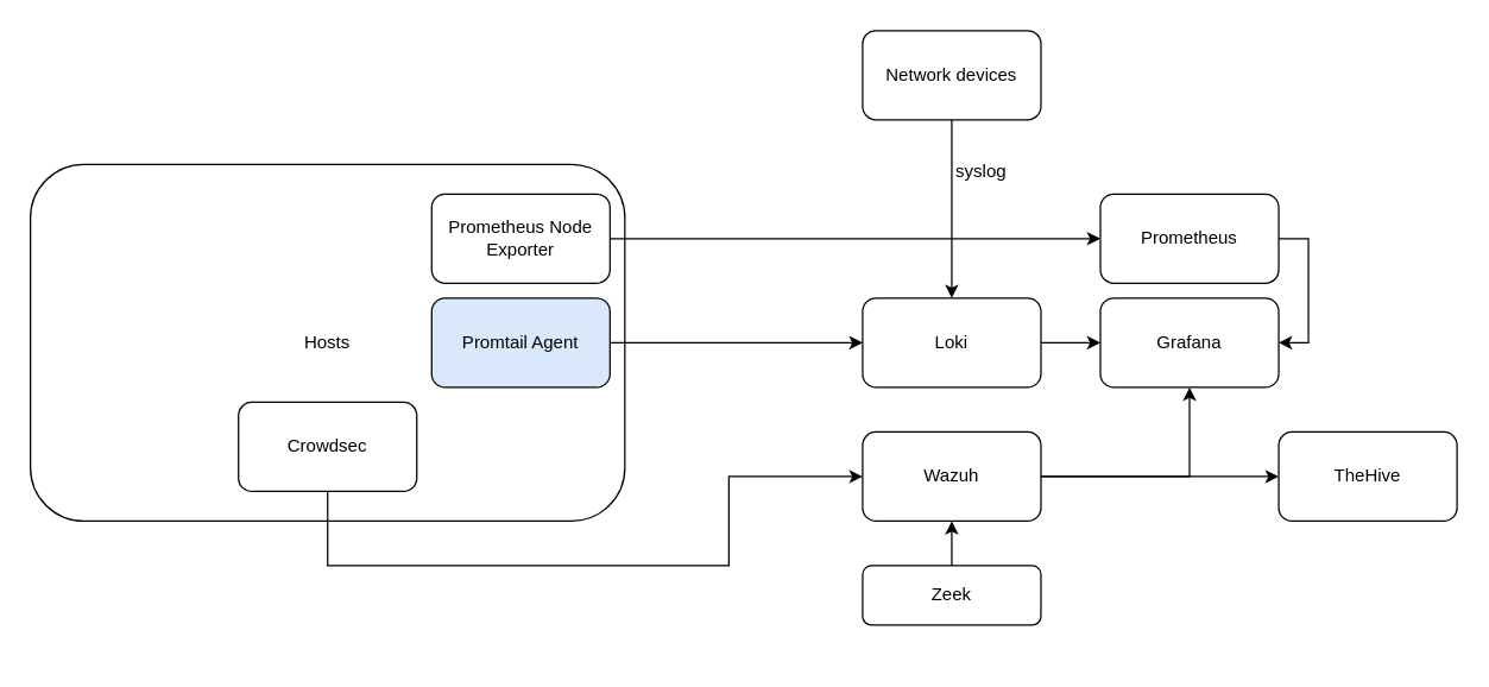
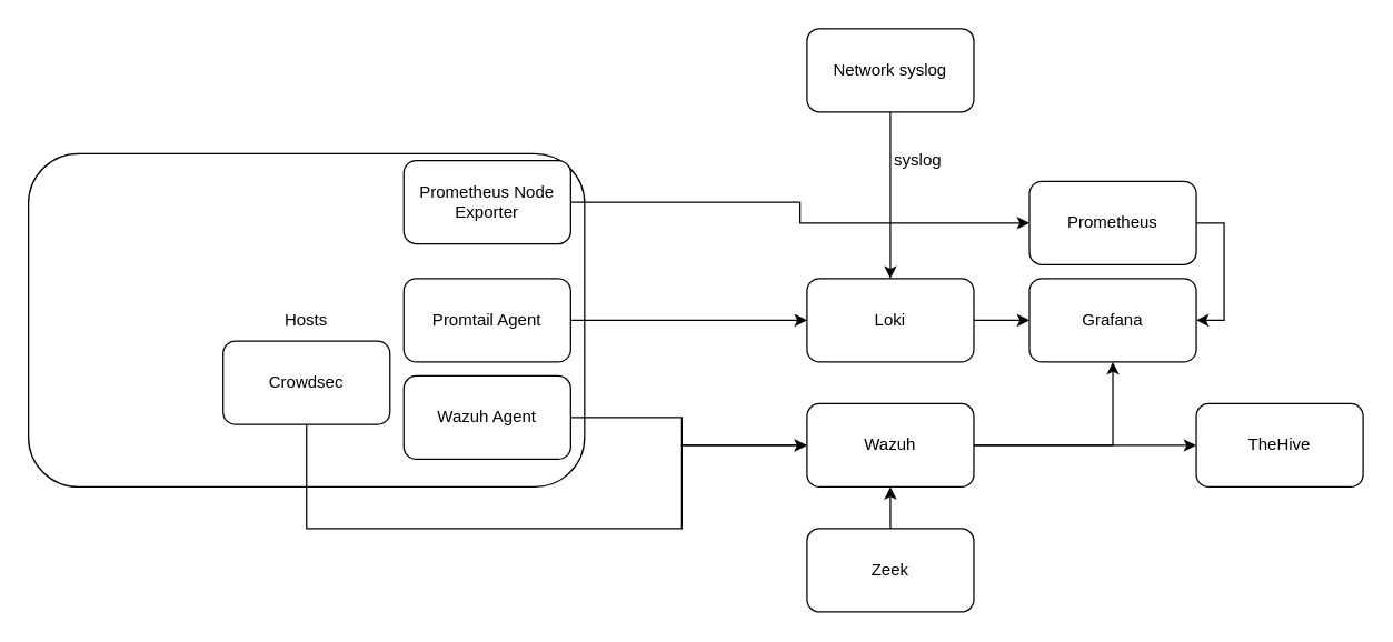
  <mxCell id="0" />
  <mxCell id="1" parent="0" />
  <mxCell id="2" value="&lt;div&gt;Hosts&lt;/div&gt;" style="rounded=1;whiteSpace=wrap;html=1;" vertex="1" parent="1"><mxGeometry x="20" y="110" width="400" height="240" as="geometry" /></mxCell>
  <mxCell id="3" style="edgeStyle=orthogonalEdgeStyle;rounded=0;orthogonalLoop=1;jettySize=auto;html=1;entryX=0;entryY=0.5;entryDx=0;entryDy=0;" edge="1" parent="1" source="4" target="16"><mxGeometry relative="1" as="geometry"><Array as="points"><mxPoint x="220" y="380" /><mxPoint x="490" y="380" /><mxPoint x="490" y="320" /></Array></mxGeometry></mxCell>
- <mxCell id="4" value="Crowdsec" style="rounded=1;whiteSpace=wrap;html=1;" vertex="1" parent="1"><mxGeometry x="160" y="270" width="120" height="60" as="geometry" /></mxCell>
+ <mxCell id="4" value="Crowdsec" style="rounded=1;whiteSpace=wrap;html=1;" vertex="1" parent="1"><mxGeometry x="160" y="245" width="120" height="60" as="geometry" /></mxCell>
+ <mxCell id="5" style="edgeStyle=orthogonalEdgeStyle;rounded=0;orthogonalLoop=1;jettySize=auto;html=1;entryX=0;entryY=0.5;entryDx=0;entryDy=0;" edge="1" parent="1" source="6" target="16"><mxGeometry relative="1" as="geometry"><Array as="points"><mxPoint x="490" y="300" /><mxPoint x="490" y="320" /></Array></mxGeometry></mxCell>
+ <mxCell id="6" value="Wazuh Agent" style="rounded=1;whiteSpace=wrap;html=1;" vertex="1" parent="1"><mxGeometry x="290" y="270" width="120" height="60" as="geometry" /></mxCell>
  <mxCell id="7" style="edgeStyle=orthogonalEdgeStyle;rounded=0;orthogonalLoop=1;jettySize=auto;html=1;entryX=0;entryY=0.5;entryDx=0;entryDy=0;" edge="1" parent="1" source="8" target="12"><mxGeometry relative="1" as="geometry" /></mxCell>
- <mxCell id="8" value="Promtail Agent" style="rounded=1;whiteSpace=wrap;html=1;fillColor=#dae8fc;" vertex="1" parent="1"><mxGeometry x="290" y="200" width="120" height="60" as="geometry" /></mxCell>
+ <mxCell id="8" value="Promtail Agent" style="rounded=1;whiteSpace=wrap;html=1;" vertex="1" parent="1"><mxGeometry x="290" y="200" width="120" height="60" as="geometry" /></mxCell>
  <mxCell id="9" style="edgeStyle=orthogonalEdgeStyle;rounded=0;orthogonalLoop=1;jettySize=auto;html=1;entryX=0;entryY=0.5;entryDx=0;entryDy=0;" edge="1" parent="1" source="10" target="21"><mxGeometry relative="1" as="geometry" /></mxCell>
- <mxCell id="10" value="Prometheus Node Exporter" style="rounded=1;whiteSpace=wrap;html=1;" vertex="1" parent="1"><mxGeometry x="290" y="130" width="120" height="60" as="geometry" /></mxCell>
+ <mxCell id="10" value="Prometheus Node Exporter" style="rounded=1;whiteSpace=wrap;html=1;" vertex="1" parent="1"><mxGeometry x="290" y="115" width="120" height="60" as="geometry" /></mxCell>
  <mxCell id="11" style="edgeStyle=orthogonalEdgeStyle;rounded=0;orthogonalLoop=1;jettySize=auto;html=1;entryX=0;entryY=0.5;entryDx=0;entryDy=0;" edge="1" parent="1" source="12" target="13"><mxGeometry relative="1" as="geometry" /></mxCell>
  <mxCell id="12" value="Loki" style="rounded=1;whiteSpace=wrap;html=1;" vertex="1" parent="1"><mxGeometry x="580" y="200" width="120" height="60" as="geometry" /></mxCell>
  <mxCell id="13" value="Grafana" style="rounded=1;whiteSpace=wrap;html=1;" vertex="1" parent="1"><mxGeometry x="740" y="200" width="120" height="60" as="geometry" /></mxCell>
  <mxCell id="14" style="edgeStyle=orthogonalEdgeStyle;rounded=0;orthogonalLoop=1;jettySize=auto;html=1;entryX=0.5;entryY=1;entryDx=0;entryDy=0;" edge="1" parent="1" source="16" target="13"><mxGeometry relative="1" as="geometry" /></mxCell>
  <mxCell id="15" style="edgeStyle=orthogonalEdgeStyle;rounded=0;orthogonalLoop=1;jettySize=auto;html=1;entryX=0;entryY=0.5;entryDx=0;entryDy=0;" edge="1" parent="1" source="16" target="19"><mxGeometry relative="1" as="geometry" /></mxCell>
  <mxCell id="16" value="Wazuh" style="rounded=1;whiteSpace=wrap;html=1;" vertex="1" parent="1"><mxGeometry x="580" y="290" width="120" height="60" as="geometry" /></mxCell>
  <mxCell id="17" style="edgeStyle=orthogonalEdgeStyle;rounded=0;orthogonalLoop=1;jettySize=auto;html=1;" edge="1" parent="1" source="18" target="16"><mxGeometry relative="1" as="geometry" /></mxCell>
- <mxCell id="18" value="Zeek" style="rounded=1;whiteSpace=wrap;html=1;" vertex="1" parent="1"><mxGeometry x="580" y="380" width="120" height="40" as="geometry" /></mxCell>
+ <mxCell id="18" value="Zeek" style="rounded=1;whiteSpace=wrap;html=1;" vertex="1" parent="1"><mxGeometry x="580" y="380" width="120" height="60" as="geometry" /></mxCell>
  <mxCell id="19" value="TheHive" style="rounded=1;whiteSpace=wrap;html=1;" vertex="1" parent="1"><mxGeometry x="860" y="290" width="120" height="60" as="geometry" /></mxCell>
  <mxCell id="20" style="edgeStyle=orthogonalEdgeStyle;rounded=0;orthogonalLoop=1;jettySize=auto;html=1;entryX=1;entryY=0.5;entryDx=0;entryDy=0;exitX=1;exitY=0.5;exitDx=0;exitDy=0;" edge="1" parent="1" source="21" target="13"><mxGeometry relative="1" as="geometry" /></mxCell>
  <mxCell id="21" value="Prometheus" style="rounded=1;whiteSpace=wrap;html=1;" vertex="1" parent="1"><mxGeometry x="740" y="130" width="120" height="60" as="geometry" /></mxCell>
  <mxCell id="22" style="edgeStyle=orthogonalEdgeStyle;rounded=0;orthogonalLoop=1;jettySize=auto;html=1;entryX=0.5;entryY=0;entryDx=0;entryDy=0;" edge="1" parent="1" source="23" target="12"><mxGeometry relative="1" as="geometry" /></mxCell>
- <mxCell id="23" value="Network devices" style="rounded=1;whiteSpace=wrap;html=1;" vertex="1" parent="1"><mxGeometry x="580" y="20" width="120" height="60" as="geometry" /></mxCell>
+ <mxCell id="23" value="Network syslog" style="rounded=1;whiteSpace=wrap;html=1;" vertex="1" parent="1"><mxGeometry x="580" y="20" width="120" height="60" as="geometry" /></mxCell>
  <mxCell id="24" value="syslog" style="text;html=1;align=center;verticalAlign=middle;whiteSpace=wrap;rounded=0;" vertex="1" parent="1"><mxGeometry x="630" y="100" width="60" height="30" as="geometry" /></mxCell>
